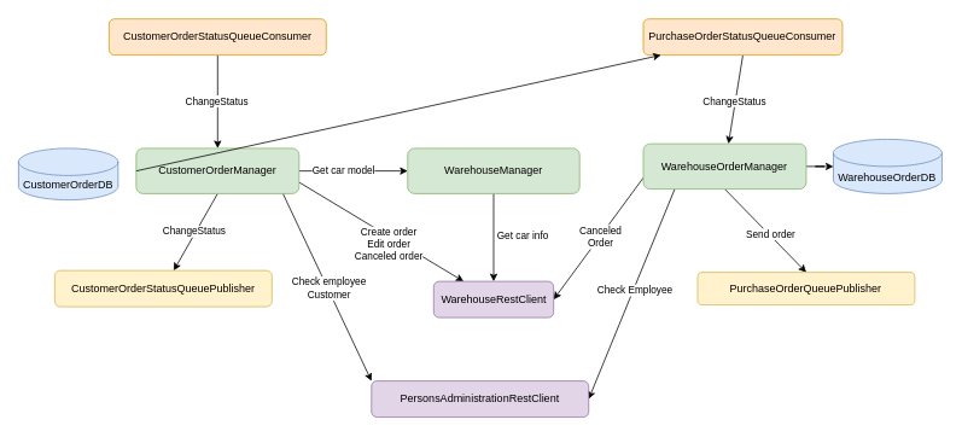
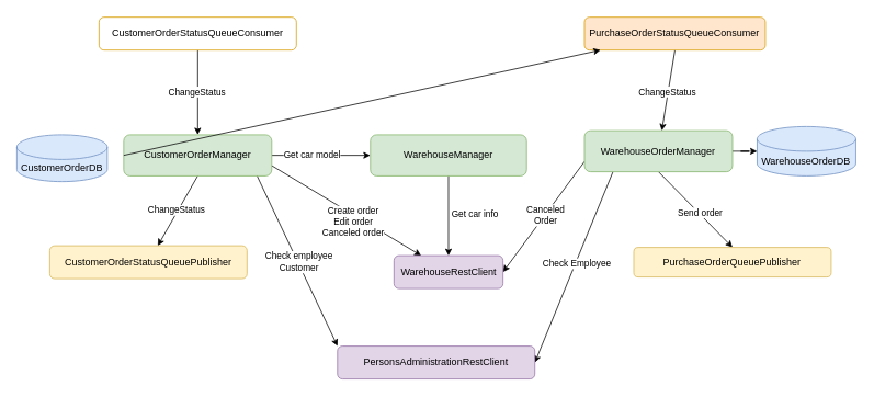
  <mxCell id="0" />
  <mxCell id="1" parent="0" />
  <mxCell id="2" style="rounded=0;orthogonalLoop=1;jettySize=auto;html=1;exitX=0.5;exitY=1;exitDx=0;exitDy=0;" edge="1" parent="1" source="4" target="27"><mxGeometry relative="1" as="geometry" /></mxCell>
  <mxCell id="3" value="ChangeStatus" style="edgeLabel;html=1;align=center;verticalAlign=middle;resizable=0;points=[];" vertex="1" connectable="0" parent="2"><mxGeometry x="0.037" y="-2" relative="1" as="geometry"><mxPoint as="offset" /></mxGeometry></mxCell>
  <mxCell id="4" value="PurchaseOrderStatusQueueConsumer" style="rounded=1;whiteSpace=wrap;html=1;fillColor=#ffe6cc;strokeColor=#d79b00;" parent="1" vertex="1"><mxGeometry x="710.39" y="20" width="220" height="40" as="geometry" /></mxCell>
  <mxCell id="5" style="rounded=0;orthogonalLoop=1;jettySize=auto;html=1;exitX=0.5;exitY=1;exitDx=0;exitDy=0;" edge="1" parent="1" source="7" target="16"><mxGeometry relative="1" as="geometry" /></mxCell>
  <mxCell id="6" value="ChangeStatus" style="edgeLabel;html=1;align=center;verticalAlign=middle;resizable=0;points=[];" vertex="1" connectable="0" parent="5"><mxGeometry x="-0.013" y="-2" relative="1" as="geometry"><mxPoint y="-1" as="offset" /></mxGeometry></mxCell>
- <mxCell id="7" value="CustomerOrderStatusQueueConsumer" style="rounded=1;whiteSpace=wrap;html=1;fillColor=#ffe6cc;strokeColor=#d79b00;" parent="1" vertex="1"><mxGeometry x="120" y="20" width="240" height="40" as="geometry" /></mxCell>
+ <mxCell id="7" value="CustomerOrderStatusQueueConsumer" style="rounded=1;whiteSpace=wrap;html=1;fillColor=#ffffff;strokeColor=#d79b00;" parent="1" vertex="1"><mxGeometry x="120" y="20" width="240" height="40" as="geometry" /></mxCell>
  <mxCell id="8" style="rounded=0;orthogonalLoop=1;jettySize=auto;html=1;exitX=1;exitY=0.75;exitDx=0;exitDy=0;" edge="1" parent="1" source="16" target="33"><mxGeometry relative="1" as="geometry" /></mxCell>
  <mxCell id="9" value="Create order&lt;div&gt;Edit order&lt;br&gt;&lt;div&gt;Canceled order&lt;/div&gt;&lt;/div&gt;" style="edgeLabel;html=1;align=center;verticalAlign=middle;resizable=0;points=[];" vertex="1" connectable="0" parent="8"><mxGeometry x="0.218" y="-2" relative="1" as="geometry"><mxPoint x="-11" as="offset" /></mxGeometry></mxCell>
  <mxCell id="10" style="rounded=0;orthogonalLoop=1;jettySize=auto;html=1;exitX=0.901;exitY=1;exitDx=0;exitDy=0;entryX=0;entryY=0;entryDx=0;entryDy=0;exitPerimeter=0;" edge="1" parent="1" source="16" target="32"><mxGeometry relative="1" as="geometry" /></mxCell>
  <mxCell id="11" value="Check employee&lt;br&gt;Customer" style="edgeLabel;html=1;align=center;verticalAlign=middle;resizable=0;points=[];" vertex="1" connectable="0" parent="10"><mxGeometry x="0.014" y="1" relative="1" as="geometry"><mxPoint as="offset" /></mxGeometry></mxCell>
  <mxCell id="12" style="rounded=0;orthogonalLoop=1;jettySize=auto;html=1;exitX=1;exitY=0.5;exitDx=0;exitDy=0;entryX=0;entryY=0.5;entryDx=0;entryDy=0;" edge="1" parent="1" source="16" target="19"><mxGeometry relative="1" as="geometry" /></mxCell>
  <mxCell id="13" value="Get car model" style="edgeLabel;html=1;align=center;verticalAlign=middle;resizable=0;points=[];" vertex="1" connectable="0" parent="12"><mxGeometry x="-0.208" y="1" relative="1" as="geometry"><mxPoint as="offset" /></mxGeometry></mxCell>
  <mxCell id="14" style="rounded=0;orthogonalLoop=1;jettySize=auto;html=1;exitX=0.5;exitY=1;exitDx=0;exitDy=0;" edge="1" parent="1" source="16" target="30"><mxGeometry relative="1" as="geometry" /></mxCell>
  <mxCell id="15" value="ChangeStatus" style="edgeLabel;html=1;align=center;verticalAlign=middle;resizable=0;points=[];" vertex="1" connectable="0" parent="14"><mxGeometry x="0.024" y="-3" relative="1" as="geometry"><mxPoint x="1" as="offset" /></mxGeometry></mxCell>
  <mxCell id="16" value="CustomerOrderManager" style="rounded=1;whiteSpace=wrap;html=1;fillColor=#d5e8d4;strokeColor=#82b366;" vertex="1" parent="1"><mxGeometry x="150" y="163" width="180" height="50" as="geometry" /></mxCell>
  <mxCell id="17" style="edgeStyle=orthogonalEdgeStyle;rounded=0;orthogonalLoop=1;jettySize=auto;html=1;exitX=0.5;exitY=1;exitDx=0;exitDy=0;entryX=0.5;entryY=0;entryDx=0;entryDy=0;" edge="1" parent="1" source="19" target="33"><mxGeometry relative="1" as="geometry" /></mxCell>
  <mxCell id="18" value="Get car info" style="edgeLabel;html=1;align=center;verticalAlign=middle;resizable=0;points=[];" vertex="1" connectable="0" parent="17"><mxGeometry x="-0.061" y="1" relative="1" as="geometry"><mxPoint x="30" as="offset" /></mxGeometry></mxCell>
  <mxCell id="19" value="WarehouseManager" style="rounded=1;whiteSpace=wrap;html=1;fillColor=#d5e8d4;strokeColor=#82b366;" vertex="1" parent="1"><mxGeometry x="450" y="163" width="190" height="50" as="geometry" /></mxCell>
  <mxCell id="20" style="rounded=0;orthogonalLoop=1;jettySize=auto;html=1;exitX=0.193;exitY=0.996;exitDx=0;exitDy=0;entryX=1;entryY=0.5;entryDx=0;entryDy=0;exitPerimeter=0;" edge="1" parent="1" source="27" target="32"><mxGeometry relative="1" as="geometry"><mxPoint x="670.31" y="420.56" as="targetPoint" /></mxGeometry></mxCell>
  <mxCell id="21" value="Check Employee" style="edgeLabel;html=1;align=center;verticalAlign=middle;resizable=0;points=[];" vertex="1" connectable="0" parent="20"><mxGeometry x="-0.041" y="1" relative="1" as="geometry"><mxPoint as="offset" /></mxGeometry></mxCell>
  <mxCell id="22" value="" style="edgeStyle=orthogonalEdgeStyle;rounded=0;orthogonalLoop=1;jettySize=auto;html=1;" edge="1" parent="1" source="27" target="29"><mxGeometry relative="1" as="geometry" /></mxCell>
  <mxCell id="23" style="rounded=0;orthogonalLoop=1;jettySize=auto;html=1;exitX=0.5;exitY=1;exitDx=0;exitDy=0;entryX=0.5;entryY=0;entryDx=0;entryDy=0;" edge="1" parent="1" source="27" target="31"><mxGeometry relative="1" as="geometry" /></mxCell>
  <mxCell id="24" value="Send order" style="edgeLabel;html=1;align=center;verticalAlign=middle;resizable=0;points=[];" vertex="1" connectable="0" parent="23"><mxGeometry x="0.081" y="1" relative="1" as="geometry"><mxPoint as="offset" /></mxGeometry></mxCell>
  <mxCell id="25" style="rounded=0;orthogonalLoop=1;jettySize=auto;html=1;exitX=0;exitY=0.75;exitDx=0;exitDy=0;entryX=1;entryY=0.5;entryDx=0;entryDy=0;" edge="1" parent="1" source="27" target="33"><mxGeometry relative="1" as="geometry"><mxPoint x="632.89" y="320" as="targetPoint" /></mxGeometry></mxCell>
  <mxCell id="26" value="Canceled&lt;div&gt;Order&lt;/div&gt;" style="edgeLabel;html=1;align=center;verticalAlign=middle;resizable=0;points=[];" vertex="1" connectable="0" parent="25"><mxGeometry x="-0.033" relative="1" as="geometry"><mxPoint as="offset" /></mxGeometry></mxCell>
  <mxCell id="27" value="WarehouseOrderManager" style="rounded=1;whiteSpace=wrap;html=1;fillColor=#d5e8d4;strokeColor=#82b366;" vertex="1" parent="1"><mxGeometry x="710.39" y="158" width="180" height="50" as="geometry" /></mxCell>
  <mxCell id="28" value="CustomerOrderDB" style="shape=cylinder3;whiteSpace=wrap;html=1;boundedLbl=1;backgroundOutline=1;size=15;fillColor=#dae8fc;strokeColor=#6c8ebf;" vertex="1" parent="1"><mxGeometry x="20" y="163" width="110" height="57" as="geometry" /></mxCell>
  <mxCell id="29" value="WarehouseOrderDB" style="shape=cylinder3;whiteSpace=wrap;html=1;boundedLbl=1;backgroundOutline=1;size=15;fillColor=#dae8fc;strokeColor=#6c8ebf;" vertex="1" parent="1"><mxGeometry x="920.39" y="153" width="120" height="60" as="geometry" /></mxCell>
  <mxCell id="30" value="CustomerOrderStatusQueuePublisher" style="rounded=1;whiteSpace=wrap;html=1;fillColor=#fff2cc;strokeColor=#d6b656;" vertex="1" parent="1"><mxGeometry x="60" y="298" width="240" height="40" as="geometry" /></mxCell>
  <mxCell id="31" value="PurchaseOrderQueuePublisher" style="rounded=1;whiteSpace=wrap;html=1;fillColor=#fff2cc;strokeColor=#d6b656;" vertex="1" parent="1"><mxGeometry x="770.39" y="300" width="240" height="36" as="geometry" /></mxCell>
  <mxCell id="32" value="PersonsAdministrationRestClient" style="rounded=1;whiteSpace=wrap;html=1;fillColor=#e1d5e7;strokeColor=#9673a6;" vertex="1" parent="1"><mxGeometry x="410" y="420" width="240" height="40" as="geometry" /></mxCell>
  <mxCell id="33" value="WarehouseRestClient" style="rounded=1;whiteSpace=wrap;html=1;fillColor=#e1d5e7;strokeColor=#9673a6;" vertex="1" parent="1"><mxGeometry x="478.75" y="310" width="132.5" height="40" as="geometry" /></mxCell>
  <mxCell id="34" style="rounded=0;orthogonalLoop=1;jettySize=auto;html=1;exitX=0;exitY=0.5;exitDx=0;exitDy=0;" edge="1" parent="1" source="16" target="4"><mxGeometry relative="1" as="geometry" /></mxCell>
